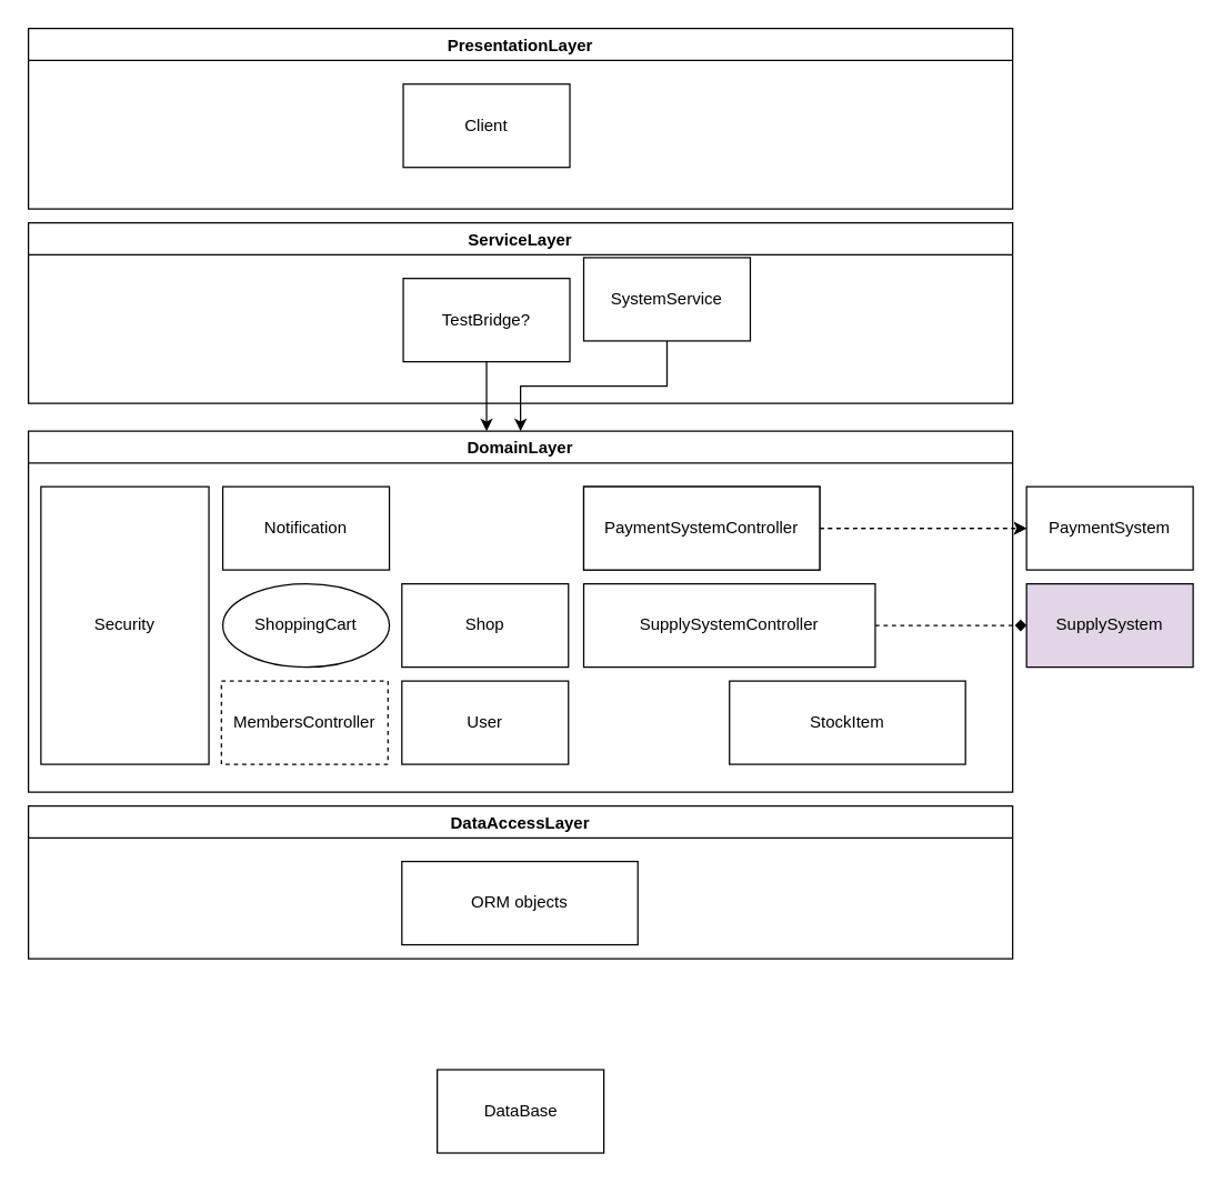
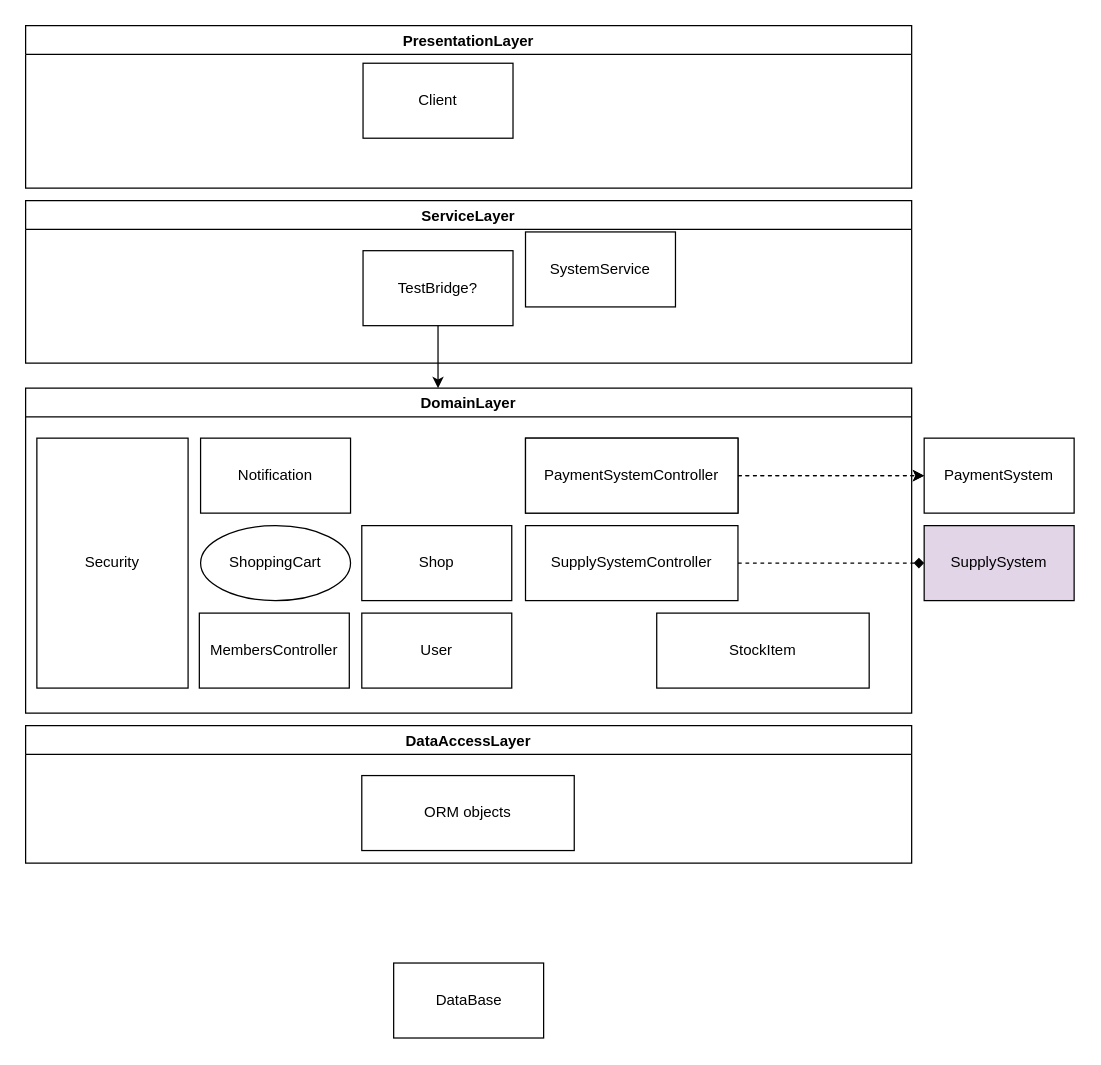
  <mxCell id="0" />
  <mxCell id="1" parent="0" />
  <mxCell id="2" value="PaymentSystem" style="rounded=0;whiteSpace=wrap;html=1;" parent="1" vertex="1"><mxGeometry x="739" y="350" width="120" height="60" as="geometry" /></mxCell>
  <mxCell id="3" value="SupplySystem&lt;br&gt;" style="rounded=0;whiteSpace=wrap;html=1;fillColor=#e1d5e7;" parent="1" vertex="1"><mxGeometry x="739" y="420" width="120" height="60" as="geometry" /></mxCell>
  <mxCell id="4" value="DomainLayer" style="swimlane;" parent="1" vertex="1"><mxGeometry x="20" y="310" width="709" height="260" as="geometry" /></mxCell>
  <mxCell id="5" value="&lt;span style=&quot;text-align: left&quot;&gt;Notification&lt;/span&gt;" style="rounded=0;whiteSpace=wrap;html=1;" parent="4" vertex="1"><mxGeometry x="140" y="40" width="120" height="60" as="geometry" /></mxCell>
  <mxCell id="6" value="ShoppingCart" style="ellipse;whiteSpace=wrap;html=1;" parent="4" vertex="1"><mxGeometry x="140" y="110" width="120" height="60" as="geometry" /></mxCell>
  <mxCell id="7" value="PaymentSystemController" style="rounded=0;whiteSpace=wrap;html=1;" parent="4" vertex="1"><mxGeometry x="400" y="40" width="170" height="60" as="geometry" /></mxCell>
- <mxCell id="8" value="SupplySystemController" style="rounded=0;whiteSpace=wrap;html=1;" parent="4" vertex="1"><mxGeometry x="400" y="110" width="210" height="60" as="geometry" /></mxCell>
+ <mxCell id="8" value="SupplySystemController" style="rounded=0;whiteSpace=wrap;html=1;" parent="4" vertex="1"><mxGeometry x="400" y="110" width="170" height="60" as="geometry" /></mxCell>
  <mxCell id="9" value="StockItem" style="rounded=0;whiteSpace=wrap;html=1;" parent="4" vertex="1"><mxGeometry x="505" y="180" width="170" height="60" as="geometry" /></mxCell>
  <mxCell id="10" value="Shop" style="rounded=0;whiteSpace=wrap;html=1;" parent="4" vertex="1"><mxGeometry x="269" y="110" width="120" height="60" as="geometry" /></mxCell>
  <mxCell id="11" value="User" style="rounded=0;whiteSpace=wrap;html=1;" parent="4" vertex="1"><mxGeometry x="269" y="180" width="120" height="60" as="geometry" /></mxCell>
- <mxCell id="12" value="MembersController" style="rounded=0;whiteSpace=wrap;html=1;dashed=1;" parent="4" vertex="1"><mxGeometry x="139" y="180" width="120" height="60" as="geometry" /></mxCell>
+ <mxCell id="12" value="MembersController" style="rounded=0;whiteSpace=wrap;html=1;" parent="4" vertex="1"><mxGeometry x="139" y="180" width="120" height="60" as="geometry" /></mxCell>
  <mxCell id="13" value="Security" style="rounded=0;whiteSpace=wrap;html=1;" parent="4" vertex="1"><mxGeometry x="9" y="40" width="121" height="200" as="geometry" /></mxCell>
  <mxCell id="14" style="edgeStyle=orthogonalEdgeStyle;rounded=0;orthogonalLoop=1;jettySize=auto;html=1;entryX=0;entryY=0.5;entryDx=0;entryDy=0;dashed=1;" parent="1" source="7" target="2" edge="1"><mxGeometry relative="1" as="geometry" /></mxCell>
  <mxCell id="15" style="edgeStyle=orthogonalEdgeStyle;rounded=0;orthogonalLoop=1;jettySize=auto;html=1;dashed=1;endArrow=diamond;" parent="1" source="8" target="3" edge="1"><mxGeometry relative="1" as="geometry" /></mxCell>
  <mxCell id="16" value="ServiceLayer" style="swimlane;" parent="1" vertex="1"><mxGeometry x="20" y="160" width="709" height="130" as="geometry" /></mxCell>
  <mxCell id="17" value="TestBridge?" style="rounded=0;whiteSpace=wrap;html=1;" parent="16" vertex="1"><mxGeometry x="270" y="40" width="120" height="60" as="geometry" /></mxCell>
  <mxCell id="18" value="SystemService" style="rounded=0;whiteSpace=wrap;html=1;" vertex="1" parent="16"><mxGeometry x="400" y="25" width="120" height="60" as="geometry" /></mxCell>
  <mxCell id="19" style="edgeStyle=orthogonalEdgeStyle;rounded=0;orthogonalLoop=1;jettySize=auto;html=1;" parent="1" source="17" edge="1"><mxGeometry relative="1" as="geometry"><mxPoint x="350" y="310" as="targetPoint" /></mxGeometry></mxCell>
  <mxCell id="20" value="PaymentSystemController" style="rounded=0;whiteSpace=wrap;html=1;" parent="1" vertex="1"><mxGeometry x="420" y="350" width="170" height="60" as="geometry" /></mxCell>
  <mxCell id="21" style="edgeStyle=orthogonalEdgeStyle;rounded=0;orthogonalLoop=1;jettySize=auto;html=1;entryX=0;entryY=0.5;entryDx=0;entryDy=0;dashed=1;" parent="1" source="20" edge="1"><mxGeometry relative="1" as="geometry"><mxPoint x="739" y="380" as="targetPoint" /></mxGeometry></mxCell>
  <mxCell id="22" value="DataAccessLayer" style="swimlane;" vertex="1" parent="1"><mxGeometry x="20" y="580" width="709" height="110" as="geometry" /></mxCell>
  <mxCell id="23" value="ORM objects" style="rounded=0;whiteSpace=wrap;html=1;" vertex="1" parent="22"><mxGeometry x="269" y="40" width="170" height="60" as="geometry" /></mxCell>
- <mxCell id="24" style="edgeStyle=orthogonalEdgeStyle;rounded=0;orthogonalLoop=1;jettySize=auto;html=1;" edge="1" parent="1" source="18" target="4"><mxGeometry relative="1" as="geometry" /></mxCell>
  <mxCell id="25" value="PresentationLayer" style="swimlane;startSize=23;" vertex="1" parent="1"><mxGeometry x="20" y="20" width="709" height="130" as="geometry" /></mxCell>
- <mxCell id="26" value="Client" style="rounded=0;whiteSpace=wrap;html=1;" vertex="1" parent="25"><mxGeometry x="270" y="40" width="120" height="60" as="geometry" /></mxCell>
+ <mxCell id="26" value="Client" style="rounded=0;whiteSpace=wrap;html=1;" vertex="1" parent="25"><mxGeometry x="270" y="30" width="120" height="60" as="geometry" /></mxCell>
  <mxCell id="27" value="&lt;span style=&quot;text-align: left&quot;&gt;DataBase&lt;/span&gt;" style="rounded=0;whiteSpace=wrap;html=1;" vertex="1" parent="1"><mxGeometry x="314.5" y="770" width="120" height="60" as="geometry" /></mxCell>
